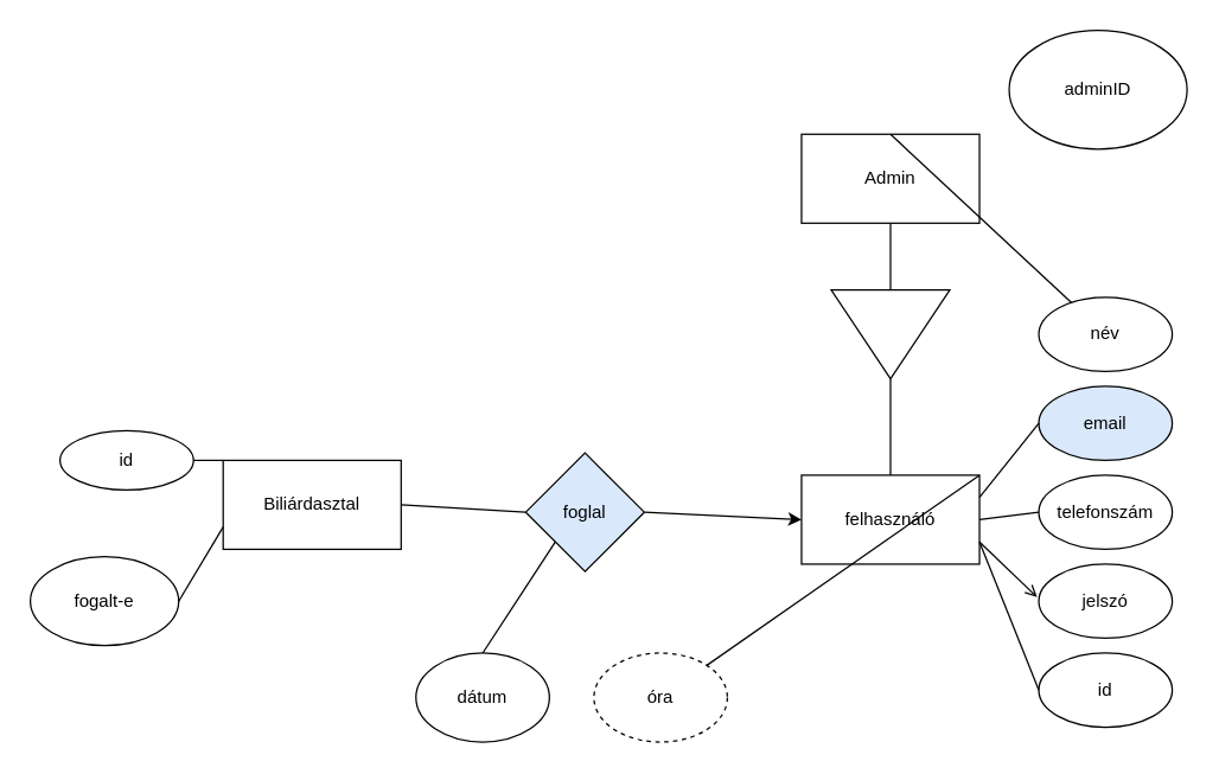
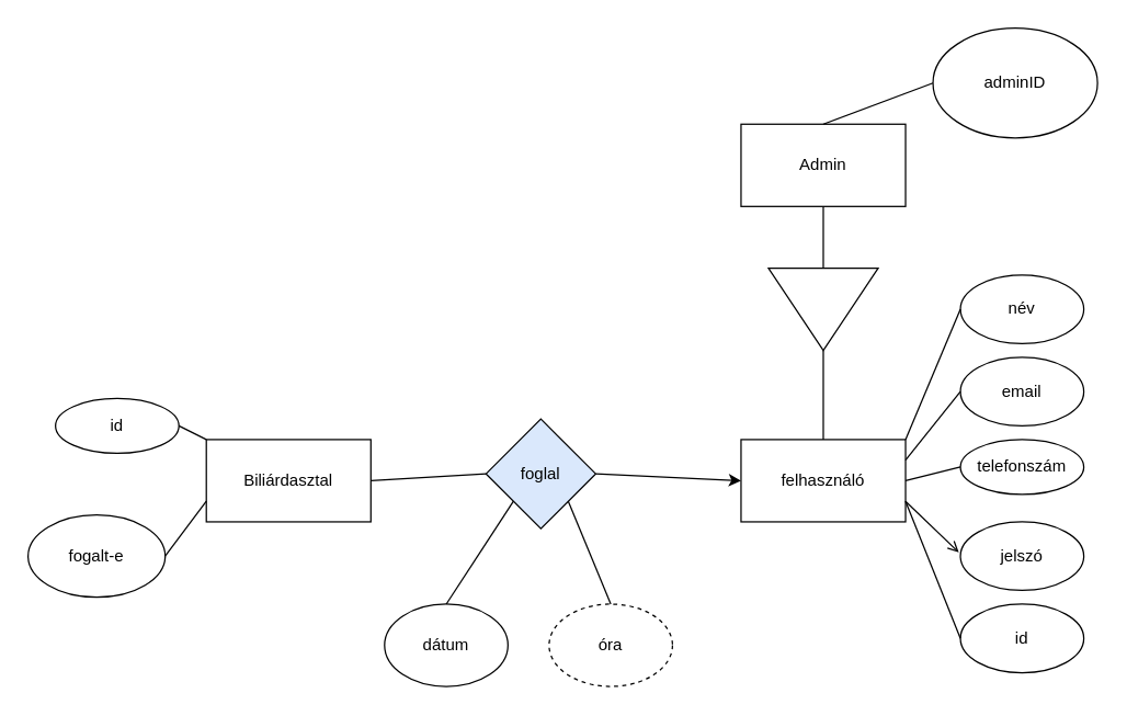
  <mxCell id="0" />
  <mxCell id="1" parent="0" />
  <mxCell id="2" value="felhasználó" style="rounded=0;whiteSpace=wrap;html=1;" vertex="1" parent="1"><mxGeometry x="540" y="320" width="120" height="60" as="geometry" /></mxCell>
  <mxCell id="3" value="név" style="ellipse;whiteSpace=wrap;html=1;" vertex="1" parent="1"><mxGeometry x="700" y="200" width="90" height="50" as="geometry" /></mxCell>
- <mxCell id="4" value="email" style="ellipse;whiteSpace=wrap;html=1;fillColor=#dae8fc;" vertex="1" parent="1"><mxGeometry x="700" y="260" width="90" height="50" as="geometry" /></mxCell>
- <mxCell id="5" value="telefonszám" style="ellipse;whiteSpace=wrap;html=1;" vertex="1" parent="1"><mxGeometry x="700" y="320" width="90" height="50" as="geometry" /></mxCell>
+ <mxCell id="4" value="email" style="ellipse;whiteSpace=wrap;html=1;" vertex="1" parent="1"><mxGeometry x="700" y="260" width="90" height="50" as="geometry" /></mxCell>
+ <mxCell id="5" value="telefonszám" style="ellipse;whiteSpace=wrap;html=1;" vertex="1" parent="1"><mxGeometry x="700" y="320" width="90" height="40" as="geometry" /></mxCell>
  <mxCell id="6" value="jelszó" style="ellipse;whiteSpace=wrap;html=1;" vertex="1" parent="1"><mxGeometry x="700" y="380" width="90" height="50" as="geometry" /></mxCell>
  <mxCell id="7" value="id" style="ellipse;whiteSpace=wrap;html=1;" vertex="1" parent="1"><mxGeometry x="700" y="440" width="90" height="50" as="geometry" /></mxCell>
- <mxCell id="8" value="Biliárdasztal" style="rounded=0;whiteSpace=wrap;html=1;" vertex="1" parent="1"><mxGeometry x="150" y="310" width="120" height="60" as="geometry" /></mxCell>
+ <mxCell id="8" value="Biliárdasztal" style="rounded=0;whiteSpace=wrap;html=1;" vertex="1" parent="1"><mxGeometry x="150" y="320" width="120" height="60" as="geometry" /></mxCell>
  <mxCell id="9" value="id" style="ellipse;whiteSpace=wrap;html=1;" vertex="1" parent="1"><mxGeometry x="40" y="290" width="90" height="40" as="geometry" /></mxCell>
  <mxCell id="10" value="fogalt-e" style="ellipse;whiteSpace=wrap;html=1;" vertex="1" parent="1"><mxGeometry y="375" width="100" height="60" as="geometry" x="20" /></mxCell>
  <mxCell id="11" value="Admin" style="rounded=0;whiteSpace=wrap;html=1;" vertex="1" parent="1"><mxGeometry x="540" y="90" width="120" height="60" as="geometry" /></mxCell>
  <mxCell id="12" value="" style="triangle;whiteSpace=wrap;html=1;rotation=90;" vertex="1" parent="1"><mxGeometry x="570" y="185" width="60" height="80" as="geometry" /></mxCell>
  <mxCell id="13" value="adminID" style="ellipse;whiteSpace=wrap;html=1;" vertex="1" parent="1"><mxGeometry x="680" y="20" width="120" height="80" as="geometry" /></mxCell>
- <mxCell id="14" value="" style="endArrow=none;html=1;rounded=0;exitX=0.5;exitY=0;exitDx=0;exitDy=0;" edge="1" parent="1" source="11" target="3"><mxGeometry width="50" height="50" relative="1" as="geometry"><mxPoint x="320" y="270" as="sourcePoint" /><mxPoint x="370" y="220" as="targetPoint" /></mxGeometry></mxCell>
+ <mxCell id="14" value="" style="endArrow=none;html=1;rounded=0;entryX=0;entryY=0.5;entryDx=0;entryDy=0;exitX=0.5;exitY=0;exitDx=0;exitDy=0;" edge="1" parent="1" source="11" target="13"><mxGeometry width="50" height="50" relative="1" as="geometry"><mxPoint x="320" y="270" as="sourcePoint" /><mxPoint x="370" y="220" as="targetPoint" /></mxGeometry></mxCell>
  <mxCell id="15" value="" style="endArrow=none;html=1;rounded=0;entryX=0.5;entryY=1;entryDx=0;entryDy=0;exitX=0;exitY=0.5;exitDx=0;exitDy=0;" edge="1" parent="1" source="12" target="11"><mxGeometry width="50" height="50" relative="1" as="geometry"><mxPoint x="460" y="230" as="sourcePoint" /><mxPoint x="510" y="180" as="targetPoint" /></mxGeometry></mxCell>
  <mxCell id="16" value="" style="endArrow=none;html=1;rounded=0;entryX=1;entryY=0.5;entryDx=0;entryDy=0;exitX=0.5;exitY=0;exitDx=0;exitDy=0;" edge="1" parent="1" source="2" target="12"><mxGeometry width="50" height="50" relative="1" as="geometry"><mxPoint x="500" y="380" as="sourcePoint" /><mxPoint x="550" y="330" as="targetPoint" /></mxGeometry></mxCell>
- <mxCell id="17" value="" style="endArrow=none;html=1;rounded=0;exitX=1;exitY=0;exitDx=0;exitDy=0;" edge="1" parent="1" source="2" target="24"><mxGeometry width="50" height="50" relative="1" as="geometry"><mxPoint x="620" y="300" as="sourcePoint" /><mxPoint x="670" y="250" as="targetPoint" /></mxGeometry></mxCell>
+ <mxCell id="17" value="" style="endArrow=none;html=1;rounded=0;entryX=0;entryY=0.5;entryDx=0;entryDy=0;exitX=1;exitY=0;exitDx=0;exitDy=0;" edge="1" parent="1" source="2" target="3"><mxGeometry width="50" height="50" relative="1" as="geometry"><mxPoint x="620" y="300" as="sourcePoint" /><mxPoint x="670" y="250" as="targetPoint" /></mxGeometry></mxCell>
  <mxCell id="18" value="" style="endArrow=none;html=1;rounded=0;entryX=0;entryY=0.5;entryDx=0;entryDy=0;exitX=1;exitY=0.25;exitDx=0;exitDy=0;" edge="1" parent="1" source="2" target="4"><mxGeometry width="50" height="50" relative="1" as="geometry"><mxPoint x="700" y="330" as="sourcePoint" /><mxPoint x="750" y="280" as="targetPoint" /></mxGeometry></mxCell>
  <mxCell id="19" value="" style="endArrow=none;html=1;rounded=0;entryX=0;entryY=0.5;entryDx=0;entryDy=0;exitX=1;exitY=0.5;exitDx=0;exitDy=0;" edge="1" parent="1" source="2" target="5"><mxGeometry width="50" height="50" relative="1" as="geometry"><mxPoint x="660" y="340" as="sourcePoint" /><mxPoint x="460" y="270" as="targetPoint" /></mxGeometry></mxCell>
  <mxCell id="20" value="" style="endArrow=open;html=1;rounded=0;entryX=-0.013;entryY=0.445;entryDx=0;entryDy=0;entryPerimeter=0;exitX=1;exitY=0.75;exitDx=0;exitDy=0;" edge="1" parent="1" source="2" target="6"><mxGeometry width="50" height="50" relative="1" as="geometry"><mxPoint x="650" y="460" as="sourcePoint" /><mxPoint x="700" y="410" as="targetPoint" /></mxGeometry></mxCell>
  <mxCell id="21" value="" style="endArrow=none;html=1;rounded=0;entryX=0;entryY=0.5;entryDx=0;entryDy=0;exitX=1;exitY=0.75;exitDx=0;exitDy=0;" edge="1" parent="1" source="2" target="7"><mxGeometry width="50" height="50" relative="1" as="geometry"><mxPoint x="610" y="480" as="sourcePoint" /><mxPoint x="660" y="430" as="targetPoint" /></mxGeometry></mxCell>
  <mxCell id="22" value="foglal" style="rhombus;whiteSpace=wrap;html=1;fillColor=#dae8fc;" vertex="1" parent="1"><mxGeometry x="354" y="305" width="80" height="80" as="geometry" /></mxCell>
  <mxCell id="23" value="dátum" style="ellipse;whiteSpace=wrap;html=1;" vertex="1" parent="1"><mxGeometry x="280" y="440" width="90" height="60" as="geometry" /></mxCell>
  <mxCell id="24" value="óra" style="ellipse;whiteSpace=wrap;html=1;dashed=1;" vertex="1" parent="1"><mxGeometry x="400" y="440" width="90" height="60" as="geometry" /></mxCell>
  <mxCell id="25" value="" style="endArrow=none;html=1;rounded=0;entryX=0;entryY=1;entryDx=0;entryDy=0;exitX=0.5;exitY=0;exitDx=0;exitDy=0;" edge="1" parent="1" source="23" target="22"><mxGeometry width="50" height="50" relative="1" as="geometry"><mxPoint x="270" y="450" as="sourcePoint" /><mxPoint x="320" y="400" as="targetPoint" /></mxGeometry></mxCell>
+ <mxCell id="26" value="" style="endArrow=none;html=1;rounded=0;entryX=0.5;entryY=0;entryDx=0;entryDy=0;exitX=1;exitY=1;exitDx=0;exitDy=0;" edge="1" parent="1" source="22" target="24"><mxGeometry width="50" height="50" relative="1" as="geometry"><mxPoint x="390" y="430" as="sourcePoint" /><mxPoint x="440" y="380" as="targetPoint" /></mxGeometry></mxCell>
  <mxCell id="27" value="" style="endArrow=classic;html=1;rounded=0;entryX=0;entryY=0.5;entryDx=0;entryDy=0;exitX=1;exitY=0.5;exitDx=0;exitDy=0;" edge="1" parent="1" source="22" target="2"><mxGeometry width="50" height="50" relative="1" as="geometry"><mxPoint x="410" y="360" as="sourcePoint" /><mxPoint x="460" y="310" as="targetPoint" /></mxGeometry></mxCell>
  <mxCell id="28" value="" style="endArrow=none;html=1;rounded=0;entryX=0;entryY=0.5;entryDx=0;entryDy=0;exitX=1;exitY=0.5;exitDx=0;exitDy=0;" edge="1" parent="1" source="8" target="22"><mxGeometry width="50" height="50" relative="1" as="geometry"><mxPoint x="120" y="480" as="sourcePoint" /><mxPoint x="170" y="430" as="targetPoint" /></mxGeometry></mxCell>
  <mxCell id="29" value="" style="endArrow=none;html=1;rounded=0;entryX=0;entryY=0.75;entryDx=0;entryDy=0;exitX=1;exitY=0.5;exitDx=0;exitDy=0;" edge="1" parent="1" source="10" target="8"><mxGeometry width="50" height="50" relative="1" as="geometry"><mxPoint x="130" y="400" as="sourcePoint" /><mxPoint x="200" y="305" as="targetPoint" /></mxGeometry></mxCell>
  <mxCell id="30" value="" style="endArrow=none;html=1;rounded=0;entryX=0;entryY=0;entryDx=0;entryDy=0;exitX=1;exitY=0.5;exitDx=0;exitDy=0;" edge="1" parent="1" source="9" target="8"><mxGeometry width="50" height="50" relative="1" as="geometry"><mxPoint x="300" y="240" as="sourcePoint" /><mxPoint x="350" y="190" as="targetPoint" /></mxGeometry></mxCell>
